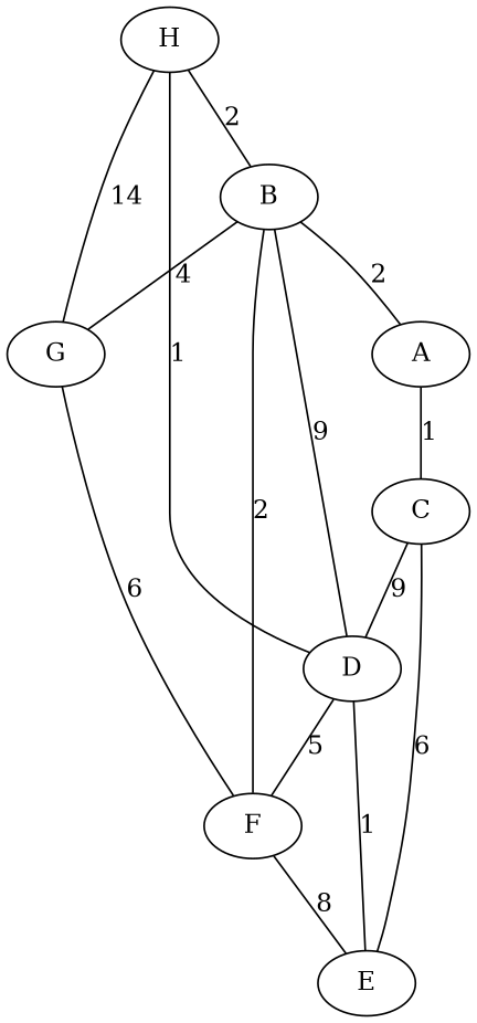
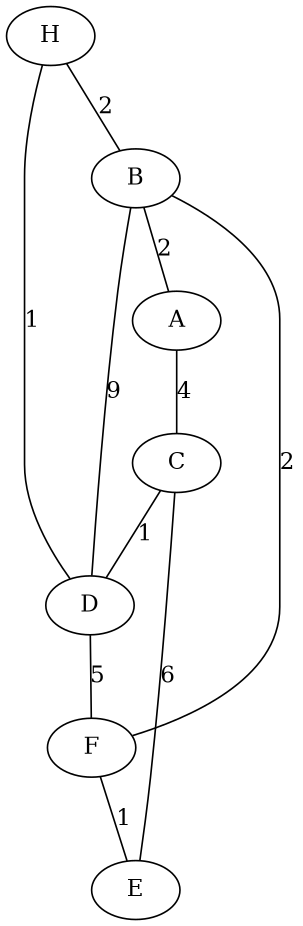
  graph {
    H
    B
-   G
    D
    A
    F
    E
    C
    H -- B [label=2]
-   H -- G [label=14]
    H -- D [label=1]
-   B -- G [label=4]
    B -- D [label=9]
    B -- A [label=2]
    B -- F [label=2]
-   G -- F [label=6]
    D -- F [label=5]
-   D -- E [label=1]
-   A -- C [label=1]
-   F -- E [label=8]
-   C -- D [label=9]
+   A -- C [label=4]
+   F -- E [label=1]
+   C -- D [label=1]
    C -- E [label=6]
  }
